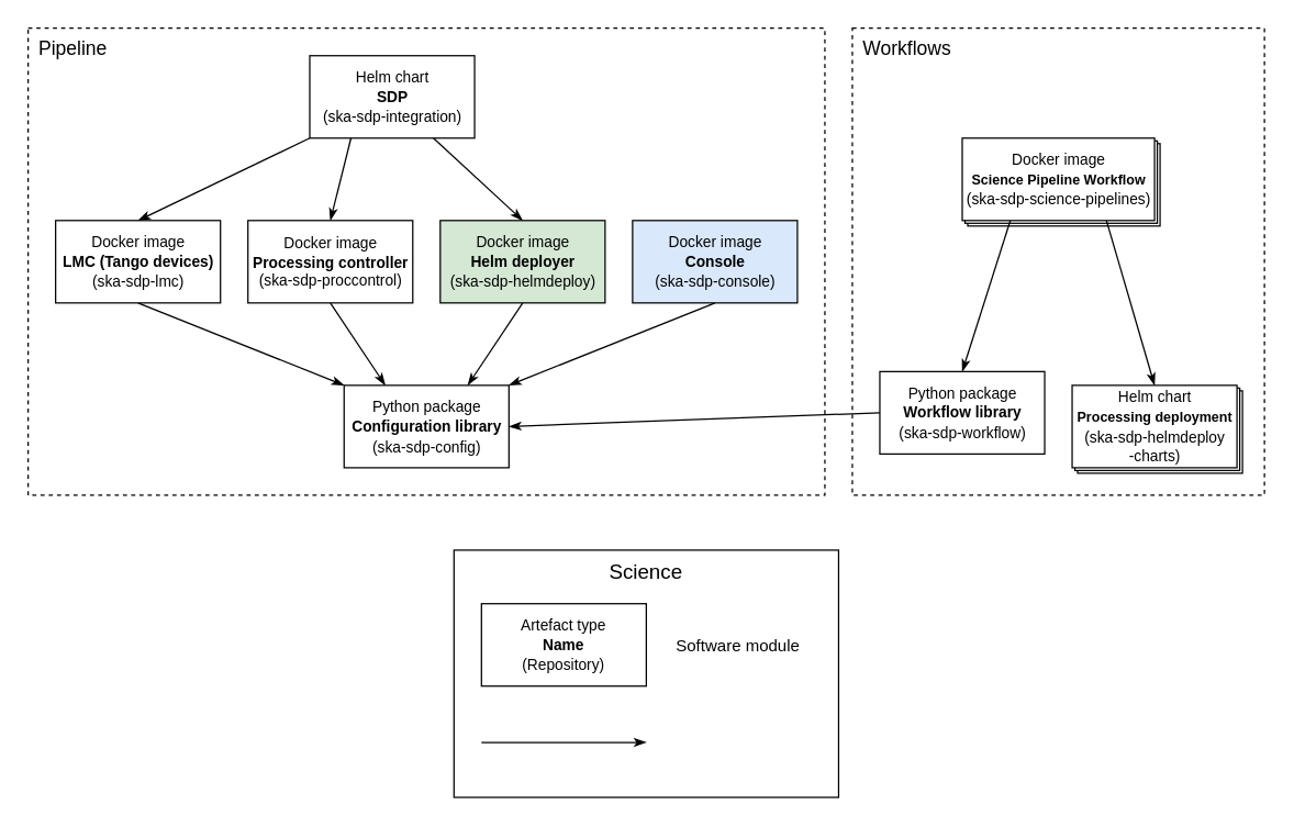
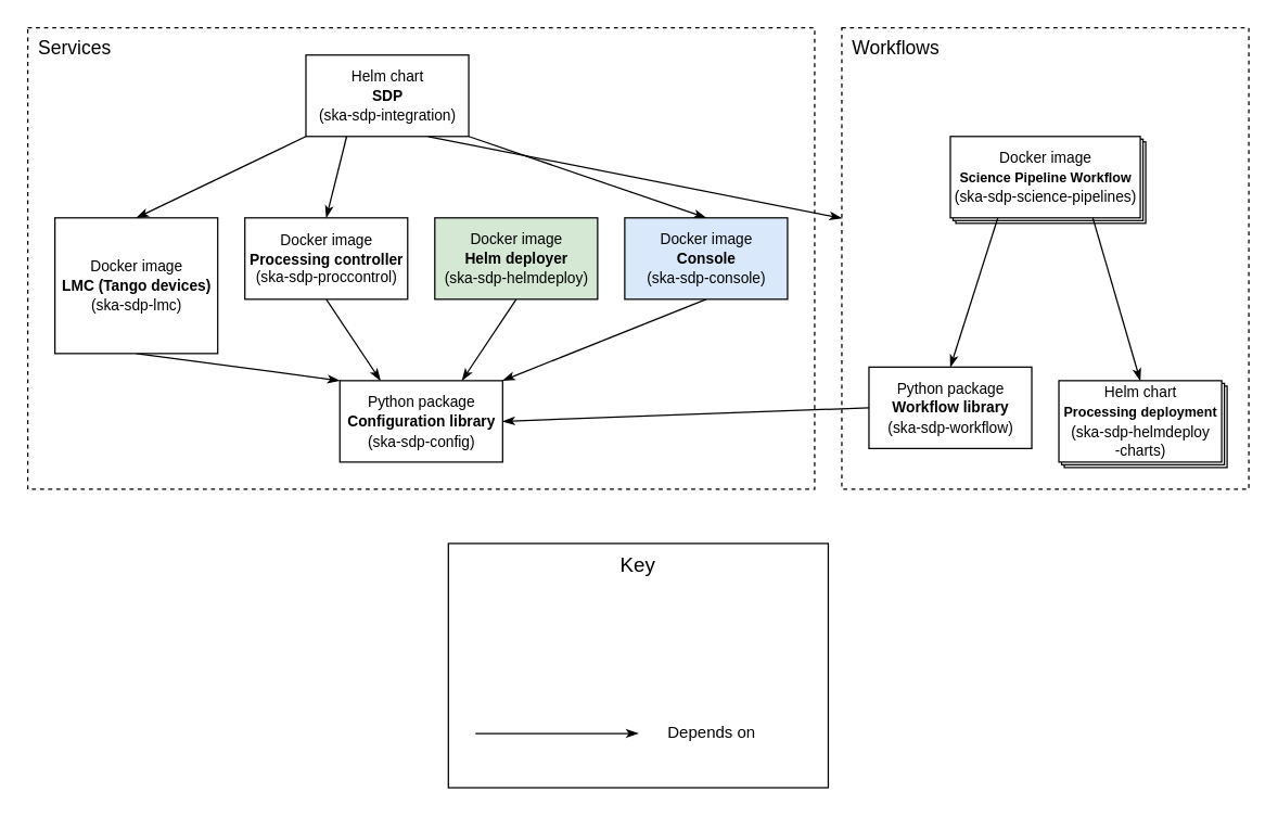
  <mxCell id="0" />
  <mxCell id="1" parent="0" />
  <mxCell id="2" value="&lt;font style=&quot;font-size: 14px&quot;&gt;Workflows&lt;/font&gt;" style="rounded=0;whiteSpace=wrap;html=1;fillColor=none;dashed=1;verticalAlign=top;align=left;spacingLeft=6;" parent="1" vertex="1"><mxGeometry x="620" y="20" width="300" height="340" as="geometry" /></mxCell>
  <mxCell id="3" value="" style="rounded=0;whiteSpace=wrap;html=1;align=left;" parent="1" vertex="1"><mxGeometry x="784" y="284" width="120" height="60" as="geometry" /></mxCell>
  <mxCell id="4" value="" style="rounded=0;whiteSpace=wrap;html=1;align=left;" parent="1" vertex="1"><mxGeometry x="782" y="282" width="120" height="60" as="geometry" /></mxCell>
  <mxCell id="5" value="" style="rounded=0;whiteSpace=wrap;html=1;align=left;" parent="1" vertex="1"><mxGeometry x="704" y="104" width="140" height="60" as="geometry" /></mxCell>
  <mxCell id="6" value="" style="rounded=0;whiteSpace=wrap;html=1;align=left;" parent="1" vertex="1"><mxGeometry x="702" y="102" width="140" height="60" as="geometry" /></mxCell>
- <mxCell id="7" value="&lt;font style=&quot;font-size: 14px&quot;&gt;Pipeline&lt;/font&gt;" style="rounded=0;whiteSpace=wrap;html=1;fillColor=none;dashed=1;align=left;verticalAlign=top;spacingTop=0;spacingLeft=6;" parent="1" vertex="1"><mxGeometry x="20" y="20" width="580" height="340" as="geometry" /></mxCell>
+ <mxCell id="7" value="&lt;font style=&quot;font-size: 14px&quot;&gt;Services&lt;/font&gt;" style="rounded=0;whiteSpace=wrap;html=1;fillColor=none;dashed=1;align=left;verticalAlign=top;spacingTop=0;spacingLeft=6;" parent="1" vertex="1"><mxGeometry x="20" y="20" width="580" height="340" as="geometry" /></mxCell>
  <mxCell id="8" style="edgeStyle=none;rounded=0;orthogonalLoop=1;jettySize=auto;html=1;exitX=0.5;exitY=1;exitDx=0;exitDy=0;entryX=1;entryY=0;entryDx=0;entryDy=0;endArrow=classicThin;endFill=1;" parent="1" source="21" target="19" edge="1"><mxGeometry relative="1" as="geometry"><mxPoint x="660" y="240" as="sourcePoint" /><mxPoint x="480" y="334" as="targetPoint" /></mxGeometry></mxCell>
  <mxCell id="9" style="edgeStyle=none;rounded=0;orthogonalLoop=1;jettySize=auto;html=1;exitX=0.5;exitY=1;exitDx=0;exitDy=0;entryX=0.75;entryY=0;entryDx=0;entryDy=0;endArrow=classicThin;endFill=1;" parent="1" source="20" target="19" edge="1"><mxGeometry relative="1" as="geometry"><mxPoint x="500" y="240" as="sourcePoint" /><mxPoint x="440" y="334" as="targetPoint" /></mxGeometry></mxCell>
  <mxCell id="10" style="rounded=0;orthogonalLoop=1;jettySize=auto;html=1;exitX=0.5;exitY=1;exitDx=0;exitDy=0;entryX=0.25;entryY=0;entryDx=0;entryDy=0;endArrow=classicThin;endFill=1;" parent="1" source="18" target="19" edge="1"><mxGeometry relative="1" as="geometry"><mxPoint x="340" y="240" as="sourcePoint" /><mxPoint x="400" y="334" as="targetPoint" /></mxGeometry></mxCell>
  <mxCell id="11" style="edgeStyle=none;rounded=0;orthogonalLoop=1;jettySize=auto;html=1;exitX=0.5;exitY=1;exitDx=0;exitDy=0;entryX=0;entryY=0;entryDx=0;entryDy=0;endArrow=classicThin;endFill=1;" parent="1" source="17" target="19" edge="1"><mxGeometry relative="1" as="geometry"><mxPoint x="180" y="240" as="sourcePoint" /><mxPoint x="360" y="334" as="targetPoint" /></mxGeometry></mxCell>
  <mxCell id="12" style="edgeStyle=none;rounded=0;orthogonalLoop=1;jettySize=auto;html=1;exitX=0;exitY=1;exitDx=0;exitDy=0;entryX=0.5;entryY=0;entryDx=0;entryDy=0;endArrow=classicThin;endFill=1;" parent="1" source="16" target="17" edge="1"><mxGeometry relative="1" as="geometry"><mxPoint x="360" y="80" as="sourcePoint" /><mxPoint x="240" y="174" as="targetPoint" /></mxGeometry></mxCell>
  <mxCell id="13" style="edgeStyle=none;rounded=0;orthogonalLoop=1;jettySize=auto;html=1;exitX=0.25;exitY=1;exitDx=0;exitDy=0;entryX=0.5;entryY=0;entryDx=0;entryDy=0;endArrow=classicThin;endFill=1;" parent="1" source="16" target="18" edge="1"><mxGeometry relative="1" as="geometry"><mxPoint x="390" y="80" as="sourcePoint" /><mxPoint x="320" y="120" as="targetPoint" /></mxGeometry></mxCell>
- <mxCell id="14" style="edgeStyle=none;rounded=0;orthogonalLoop=1;jettySize=auto;html=1;exitX=0.75;exitY=1;exitDx=0;exitDy=0;entryX=0.5;entryY=0;entryDx=0;entryDy=0;endArrow=classicThin;endFill=1;" parent="1" source="16" target="20" edge="1"><mxGeometry relative="1" as="geometry"><mxPoint x="600" y="60" as="sourcePoint" /><mxPoint x="630" y="154" as="targetPoint" /></mxGeometry></mxCell>
+ <mxCell id="14" style="edgeStyle=none;rounded=0;orthogonalLoop=1;jettySize=auto;html=1;exitX=0.75;exitY=1;exitDx=0;exitDy=0;endArrow=classicThin;endFill=1;" parent="1" source="16" target="2" edge="1"><mxGeometry relative="1" as="geometry"><mxPoint x="600" y="60" as="sourcePoint" /><mxPoint x="630" y="154" as="targetPoint" /></mxGeometry></mxCell>
+ <mxCell id="15" style="edgeStyle=none;rounded=0;orthogonalLoop=1;jettySize=auto;html=1;exitX=1;exitY=1;exitDx=0;exitDy=0;entryX=0.5;entryY=0;entryDx=0;entryDy=0;endArrow=classicThin;endFill=1;" parent="1" source="16" target="21" edge="1"><mxGeometry relative="1" as="geometry"><mxPoint x="630" y="20" as="sourcePoint" /><mxPoint x="750" y="114" as="targetPoint" /></mxGeometry></mxCell>
  <mxCell id="16" value="&lt;font style=&quot;font-size: 11px&quot;&gt;Helm chart&lt;br&gt;&lt;b&gt;SDP&lt;/b&gt;&lt;br&gt;(ska-sdp-integration)&lt;/font&gt;" style="html=1;" parent="1" vertex="1"><mxGeometry x="225" y="40" width="120" height="60" as="geometry" /></mxCell>
- <mxCell id="17" value="&lt;font style=&quot;font-size: 11px&quot;&gt;Docker image&lt;br&gt;&lt;/font&gt;&lt;b style=&quot;font-size: 11px&quot;&gt;LMC (Tango devices)&lt;br&gt;&lt;/b&gt;&lt;font style=&quot;font-size: 11px&quot;&gt;(ska-sdp-lmc)&lt;/font&gt;" style="html=1;" parent="1" vertex="1"><mxGeometry x="40" y="160" width="120" height="60" as="geometry" /></mxCell>
+ <mxCell id="17" value="&lt;font style=&quot;font-size: 11px&quot;&gt;Docker image&lt;br&gt;&lt;/font&gt;&lt;b style=&quot;font-size: 11px&quot;&gt;LMC (Tango devices)&lt;br&gt;&lt;/b&gt;&lt;font style=&quot;font-size: 11px&quot;&gt;(ska-sdp-lmc)&lt;/font&gt;" style="html=1;" parent="1" vertex="1"><mxGeometry x="40" y="160" width="120" height="100" as="geometry" /></mxCell>
  <mxCell id="18" value="&lt;font style=&quot;font-size: 11px&quot;&gt;Docker image&lt;br&gt;&lt;/font&gt;&lt;div style=&quot;font-size: 11px&quot;&gt;&lt;font style=&quot;font-size: 11px&quot;&gt;&lt;b&gt;Processing controller&lt;/b&gt;&lt;/font&gt;&lt;/div&gt;&lt;div style=&quot;font-size: 11px&quot;&gt;&lt;font style=&quot;font-size: 11px&quot;&gt;(ska-sdp-proccontrol)&lt;/font&gt;&lt;br&gt;&lt;/div&gt;" style="html=1;" parent="1" vertex="1"><mxGeometry x="180" y="160" width="120" height="60" as="geometry" /></mxCell>
  <mxCell id="19" value="&lt;font style=&quot;font-size: 11px&quot;&gt;Python package&lt;br&gt;&lt;/font&gt;&lt;b&gt;&lt;font style=&quot;font-size: 11px&quot;&gt;Configuration library&lt;/font&gt;&lt;/b&gt;&lt;br&gt;&lt;font style=&quot;font-size: 11px&quot;&gt;(ska-sdp-config)&lt;/font&gt;" style="html=1;" parent="1" vertex="1"><mxGeometry x="250" y="280" width="120" height="60" as="geometry" /></mxCell>
  <mxCell id="20" value="&lt;font style=&quot;font-size: 11px&quot;&gt;Docker image&lt;br&gt;&lt;b&gt;Helm deployer&lt;/b&gt;&lt;br&gt;(ska-sdp-helmdeploy)&lt;/font&gt;" style="html=1;fillColor=#d5e8d4;" parent="1" vertex="1"><mxGeometry x="320" y="160" width="120" height="60" as="geometry" /></mxCell>
  <mxCell id="21" value="&lt;span style=&quot;font-size: 11px&quot;&gt;Docker image&lt;br&gt;&lt;b&gt;Console&lt;/b&gt;&lt;br&gt;(ska-sdp-console)&lt;br&gt;&lt;/span&gt;" style="html=1;fillColor=#dae8fc;" parent="1" vertex="1"><mxGeometry x="460" y="160" width="120" height="60" as="geometry" /></mxCell>
  <mxCell id="22" style="edgeStyle=none;rounded=0;orthogonalLoop=1;jettySize=auto;html=1;exitX=0;exitY=0.5;exitDx=0;exitDy=0;entryX=1;entryY=0.5;entryDx=0;entryDy=0;endArrow=classicThin;endFill=1;" parent="1" source="23" target="19" edge="1"><mxGeometry relative="1" as="geometry" /></mxCell>
  <mxCell id="23" value="&lt;font style=&quot;font-size: 11px&quot;&gt;Python package&lt;br&gt;&lt;b&gt;Workflow library&lt;br&gt;&lt;/b&gt;(ska-sdp-workflow)&lt;/font&gt;" style="html=1;" parent="1" vertex="1"><mxGeometry x="640" y="270" width="120" height="60" as="geometry" /></mxCell>
  <mxCell id="24" style="rounded=0;orthogonalLoop=1;jettySize=auto;html=1;exitX=0.25;exitY=1;exitDx=0;exitDy=0;entryX=0.5;entryY=0;entryDx=0;entryDy=0;endArrow=classicThin;endFill=1;" parent="1" source="26" target="23" edge="1"><mxGeometry relative="1" as="geometry" /></mxCell>
  <mxCell id="25" style="rounded=0;orthogonalLoop=1;jettySize=auto;html=1;exitX=0.75;exitY=1;exitDx=0;exitDy=0;entryX=0.5;entryY=0;entryDx=0;entryDy=0;endArrow=classicThin;endFill=1;" parent="1" source="26" target="27" edge="1"><mxGeometry relative="1" as="geometry" /></mxCell>
  <mxCell id="26" value="&lt;font&gt;&lt;span style=&quot;font-size: 11px&quot;&gt;Docker image&lt;/span&gt;&lt;br&gt;&lt;b&gt;&lt;font style=&quot;font-size: 10px&quot;&gt;Science Pipeline Workflow&lt;/font&gt;&lt;/b&gt;&lt;br&gt;&lt;font style=&quot;font-size: 11px&quot;&gt;&lt;font style=&quot;font-size: 11px&quot;&gt;(ska-&lt;/font&gt;&lt;font style=&quot;font-size: 11px&quot;&gt;sdp-science-pipelines)&lt;/font&gt;&lt;/font&gt;&lt;/font&gt;" style="html=1;" parent="1" vertex="1"><mxGeometry x="700" y="100" width="140" height="60" as="geometry" /></mxCell>
  <mxCell id="27" value="&lt;font style=&quot;font-size: 11px&quot;&gt;Helm chart&lt;br&gt;&lt;/font&gt;&lt;font style=&quot;font-size: 10px&quot;&gt;&lt;b&gt;Processing deployment&lt;br&gt;&lt;/b&gt;&lt;/font&gt;&lt;font style=&quot;font-size: 11px&quot;&gt;(ska-sdp-helmdeploy&lt;br&gt;-charts)&lt;/font&gt;" style="html=1;" parent="1" vertex="1"><mxGeometry x="780" y="280" width="120" height="60" as="geometry" /></mxCell>
  <mxCell id="28" value="" style="group" parent="1" vertex="1" connectable="0"><mxGeometry x="330" y="400" width="280" height="180" as="geometry" /></mxCell>
- <mxCell id="29" value="&lt;font style=&quot;font-size: 15px&quot;&gt;Science&lt;/font&gt;" style="rounded=0;whiteSpace=wrap;html=1;fontSize=13;verticalAlign=top;" parent="28" vertex="1"><mxGeometry width="280" height="180" as="geometry" /></mxCell>
- <mxCell id="30" value="&lt;font style=&quot;font-size: 11px&quot;&gt;Artefact type&lt;br&gt;&lt;b&gt;Name&lt;/b&gt;&lt;br&gt;(Repository)&lt;/font&gt;" style="rounded=0;whiteSpace=wrap;html=1;" parent="28" vertex="1"><mxGeometry x="20" y="39" width="120" height="60" as="geometry" /></mxCell>
- <mxCell id="31" value="Software module" style="text;html=1;align=left;verticalAlign=middle;resizable=0;points=[];autosize=1;" parent="28" vertex="1"><mxGeometry x="160" y="60" width="105" height="20" as="geometry" /></mxCell>
+ <mxCell id="29" value="&lt;font style=&quot;font-size: 15px&quot;&gt;Key&lt;/font&gt;" style="rounded=0;whiteSpace=wrap;html=1;fontSize=13;verticalAlign=top;" parent="28" vertex="1"><mxGeometry width="280" height="180" as="geometry" /></mxCell>
  <mxCell id="32" value="" style="endArrow=classicThin;html=1;endFill=1;" parent="28" edge="1"><mxGeometry width="50" height="50" relative="1" as="geometry"><mxPoint x="20" y="140" as="sourcePoint" /><mxPoint x="140" y="140" as="targetPoint" /></mxGeometry></mxCell>
+ <mxCell id="33" value="Depends on" style="text;html=1;align=left;verticalAlign=middle;resizable=0;points=[];autosize=1;" parent="28" vertex="1"><mxGeometry x="160" y="130" width="80" height="20" as="geometry" /></mxCell>
